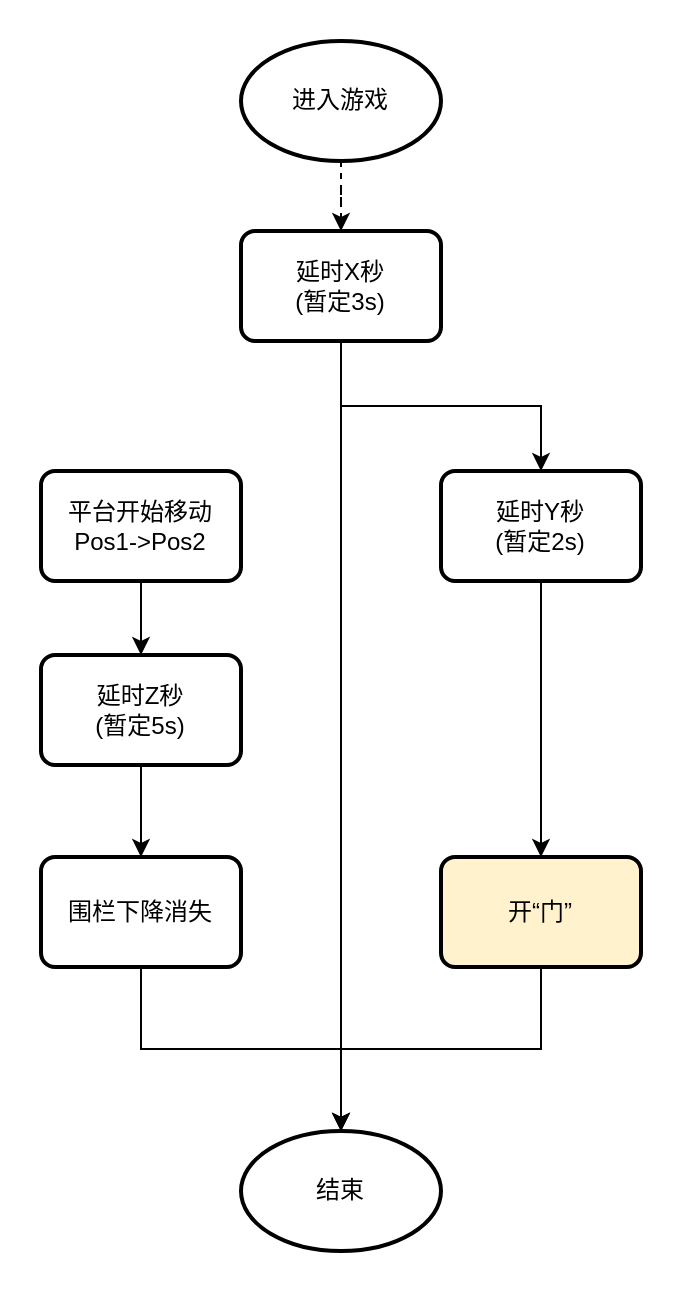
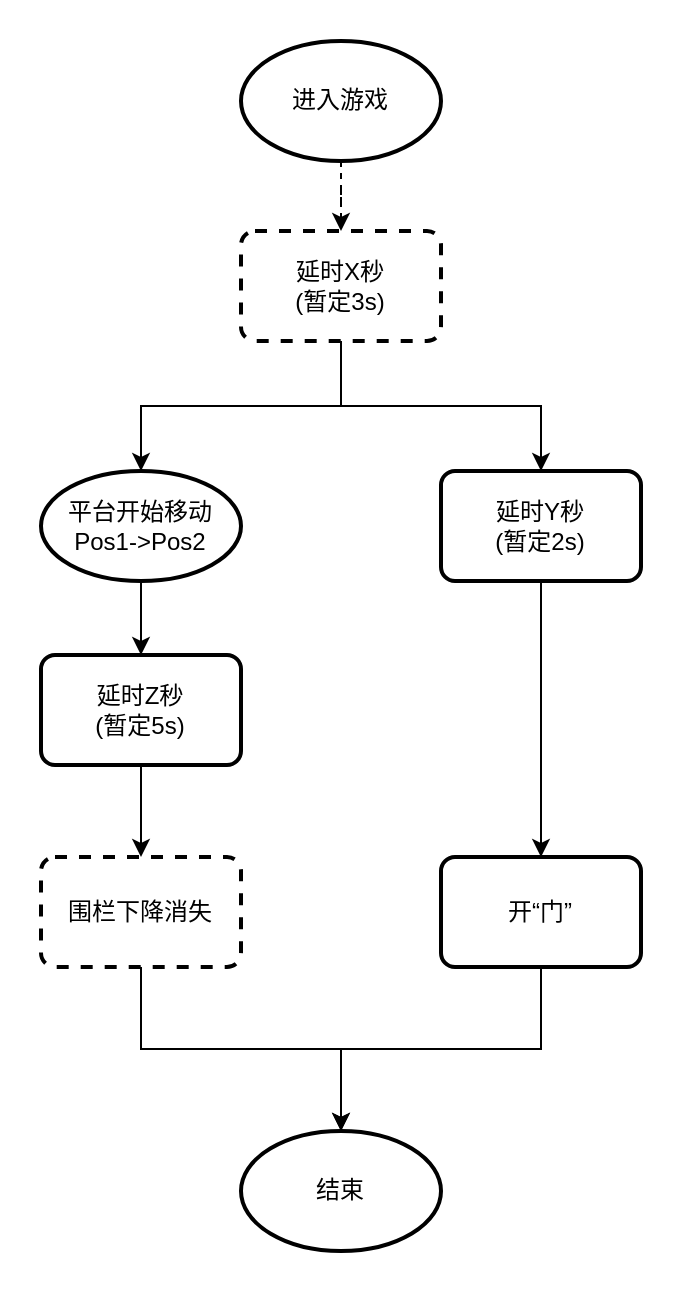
  <mxCell id="0" />
  <mxCell id="1" parent="0" />
  <mxCell id="2" style="edgeStyle=orthogonalEdgeStyle;rounded=0;orthogonalLoop=1;jettySize=auto;html=1;exitX=0.5;exitY=1;exitDx=0;exitDy=0;exitPerimeter=0;dashed=1;" edge="1" parent="1" source="3" target="6"><mxGeometry relative="1" as="geometry" /></mxCell>
  <mxCell id="3" value="进入游戏" style="strokeWidth=2;html=1;shape=mxgraph.flowchart.start_1;whiteSpace=wrap;" vertex="1" parent="1"><mxGeometry x="120" y="20" width="100" height="60" as="geometry" /></mxCell>
- <mxCell id="4" style="edgeStyle=orthogonalEdgeStyle;rounded=0;orthogonalLoop=1;jettySize=auto;html=1;exitX=0.5;exitY=1;exitDx=0;exitDy=0;" edge="1" parent="1" source="6" target="16"><mxGeometry relative="1" as="geometry" /></mxCell>
+ <mxCell id="4" style="edgeStyle=orthogonalEdgeStyle;rounded=0;orthogonalLoop=1;jettySize=auto;html=1;exitX=0.5;exitY=1;exitDx=0;exitDy=0;" edge="1" parent="1" source="6" target="8"><mxGeometry relative="1" as="geometry" /></mxCell>
  <mxCell id="5" style="edgeStyle=orthogonalEdgeStyle;rounded=0;orthogonalLoop=1;jettySize=auto;html=1;exitX=0.5;exitY=1;exitDx=0;exitDy=0;" edge="1" parent="1" source="6" target="14"><mxGeometry relative="1" as="geometry" /></mxCell>
- <mxCell id="6" value="延时X秒&lt;div&gt;(暂定3s)&lt;/div&gt;" style="rounded=1;whiteSpace=wrap;html=1;absoluteArcSize=1;arcSize=14;strokeWidth=2;" vertex="1" parent="1"><mxGeometry x="120" y="115" width="100" height="55" as="geometry" /></mxCell>
+ <mxCell id="6" value="延时X秒&lt;div&gt;(暂定3s)&lt;/div&gt;" style="rounded=1;whiteSpace=wrap;html=1;absoluteArcSize=1;arcSize=14;strokeWidth=2;dashed=1;" vertex="1" parent="1"><mxGeometry x="120" y="115" width="100" height="55" as="geometry" /></mxCell>
  <mxCell id="7" style="edgeStyle=orthogonalEdgeStyle;rounded=0;orthogonalLoop=1;jettySize=auto;html=1;exitX=0.5;exitY=1;exitDx=0;exitDy=0;entryX=0.5;entryY=0;entryDx=0;entryDy=0;" edge="1" parent="1" source="8" target="10"><mxGeometry relative="1" as="geometry" /></mxCell>
- <mxCell id="8" value="平台开始移动&lt;div&gt;Pos1-&amp;gt;Pos2&lt;/div&gt;" style="rounded=1;whiteSpace=wrap;html=1;absoluteArcSize=1;arcSize=14;strokeWidth=2;" vertex="1" parent="1"><mxGeometry x="20" y="235" width="100" height="55" as="geometry" /></mxCell>
+ <mxCell id="8" value="平台开始移动&lt;div&gt;Pos1-&amp;gt;Pos2&lt;/div&gt;" style="ellipse;whiteSpace=wrap;html=1;absoluteArcSize=1;arcSize=14;strokeWidth=2;" vertex="1" parent="1"><mxGeometry x="20" y="235" width="100" height="55" as="geometry" /></mxCell>
  <mxCell id="9" style="edgeStyle=orthogonalEdgeStyle;rounded=0;orthogonalLoop=1;jettySize=auto;html=1;exitX=0.5;exitY=1;exitDx=0;exitDy=0;" edge="1" parent="1" source="10" target="12"><mxGeometry relative="1" as="geometry" /></mxCell>
  <mxCell id="10" value="延时Z秒&lt;div&gt;(暂定5s)&lt;/div&gt;" style="rounded=1;whiteSpace=wrap;html=1;absoluteArcSize=1;arcSize=14;strokeWidth=2;" vertex="1" parent="1"><mxGeometry x="20" y="327" width="100" height="55" as="geometry" /></mxCell>
  <mxCell id="11" style="edgeStyle=orthogonalEdgeStyle;rounded=0;orthogonalLoop=1;jettySize=auto;html=1;exitX=0.5;exitY=1;exitDx=0;exitDy=0;" edge="1" parent="1" source="12" target="16"><mxGeometry relative="1" as="geometry" /></mxCell>
- <mxCell id="12" value="围栏下降消失" style="rounded=1;whiteSpace=wrap;html=1;absoluteArcSize=1;arcSize=14;strokeWidth=2;" vertex="1" parent="1"><mxGeometry x="20" y="428" width="100" height="55" as="geometry" /></mxCell>
+ <mxCell id="12" value="围栏下降消失" style="rounded=1;whiteSpace=wrap;html=1;absoluteArcSize=1;arcSize=14;strokeWidth=2;dashed=1;" vertex="1" parent="1"><mxGeometry x="20" y="428" width="100" height="55" as="geometry" /></mxCell>
  <mxCell id="13" style="edgeStyle=orthogonalEdgeStyle;rounded=0;orthogonalLoop=1;jettySize=auto;html=1;exitX=0.5;exitY=1;exitDx=0;exitDy=0;" edge="1" parent="1" source="14" target="15"><mxGeometry relative="1" as="geometry" /></mxCell>
  <mxCell id="14" value="延时Y秒&lt;div&gt;(暂定2s)&lt;/div&gt;" style="rounded=1;whiteSpace=wrap;html=1;absoluteArcSize=1;arcSize=14;strokeWidth=2;" vertex="1" parent="1"><mxGeometry x="220" y="235" width="100" height="55" as="geometry" /></mxCell>
- <mxCell id="15" value="开“门”" style="rounded=1;whiteSpace=wrap;html=1;absoluteArcSize=1;arcSize=14;strokeWidth=2;fillColor=#fff2cc;" vertex="1" parent="1"><mxGeometry x="220" y="428" width="100" height="55" as="geometry" /></mxCell>
+ <mxCell id="15" value="开“门”" style="rounded=1;whiteSpace=wrap;html=1;absoluteArcSize=1;arcSize=14;strokeWidth=2;" vertex="1" parent="1"><mxGeometry x="220" y="428" width="100" height="55" as="geometry" /></mxCell>
  <mxCell id="16" value="结束" style="strokeWidth=2;html=1;shape=mxgraph.flowchart.start_1;whiteSpace=wrap;" vertex="1" parent="1"><mxGeometry x="120" y="565" width="100" height="60" as="geometry" /></mxCell>
  <mxCell id="17" style="edgeStyle=orthogonalEdgeStyle;rounded=0;orthogonalLoop=1;jettySize=auto;html=1;exitX=0.5;exitY=1;exitDx=0;exitDy=0;entryX=0.5;entryY=0;entryDx=0;entryDy=0;entryPerimeter=0;" edge="1" parent="1" source="15" target="16"><mxGeometry relative="1" as="geometry" /></mxCell>
